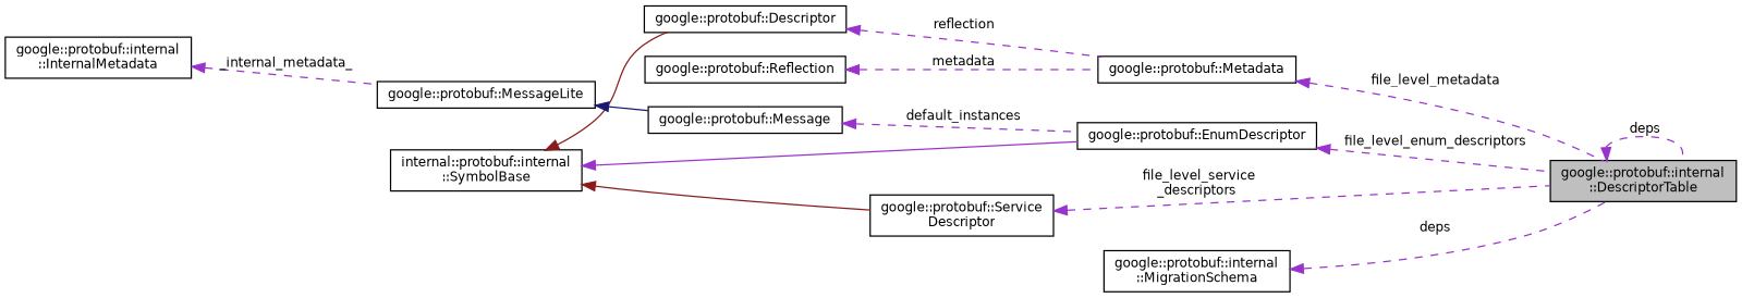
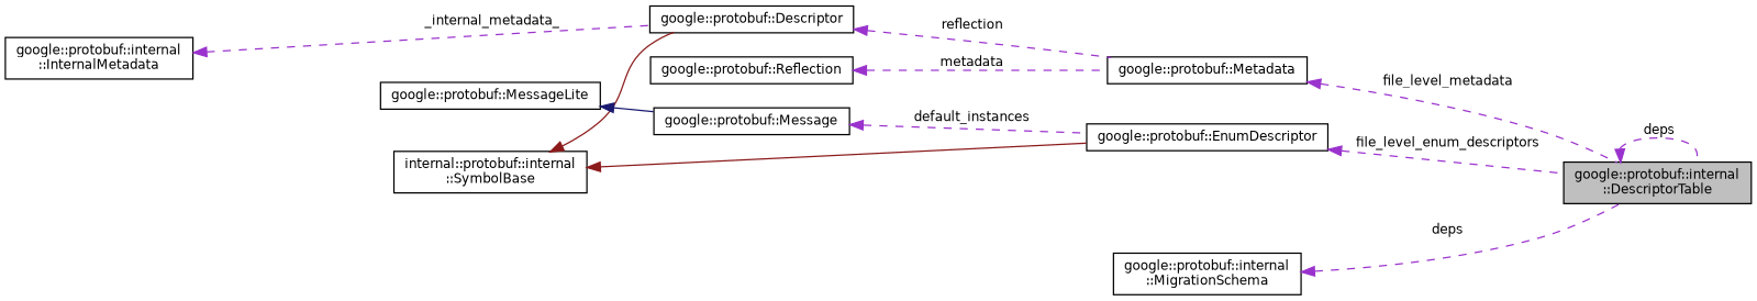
  digraph {
    rankdir=LR
    node [color=black fillcolor=white fontname=Helvetica fontsize=10 shape=record style=filled]
    edge [color=darkorchid3 dir=back fontname=Helvetica fontsize=10 labelfontname=Helvetica labelfontsize=10 style=dashed]
    n1 [fillcolor=grey75 fontcolor=black height=0.2 label="google::protobuf::internal\l::DescriptorTable" width=0.4]
    n2 [height=0.2 label="google::protobuf::Metadata" width=0.4]
    n3 [height=0.2 label="google::protobuf::Descriptor" width=0.4]
    n4 [height=0.2 label="internal::protobuf::internal\l::SymbolBase" width=0.4]
    n5 [height=0.2 label="google::protobuf::EnumDescriptor" width=0.4]
-   n6 [height=0.2 label="google::protobuf::Service\lDescriptor" width=0.4]
    n7 [height=0.2 label="google::protobuf::Reflection" width=0.4]
    n8 [height=0.2 label="google::protobuf::internal\l::MigrationSchema" width=0.4]
    n9 [height=0.2 label="google::protobuf::Message" width=0.4]
    n10 [height=0.2 label="google::protobuf::MessageLite" width=0.4]
    n11 [height=0.2 label="google::protobuf::internal\l::InternalMetadata" width=0.4]
    n1 -> n1 [label=" deps"]
    n2 -> n1 [label=" file_level_metadata"]
    n3 -> n2 [label=" reflection"]
    n4 -> n3 [color=firebrick4 style=solid]
-   n4 -> n5 [style=solid]
-   n4 -> n6 [color=firebrick4 style=solid]
+   n4 -> n5 [color=firebrick4 style=solid]
    n5 -> n1 [label=" file_level_enum_descriptors"]
-   n6 -> n1 [label=" file_level_service\l_descriptors"]
    n7 -> n2 [label=" metadata"]
    n8 -> n1 [label=" deps"]
    n9 -> n5 [label=" default_instances"]
    n10 -> n9 [color=midnightblue style=solid]
-   n11 -> n10 [label=" _internal_metadata_"]
+   n11 -> n3 [label=" _internal_metadata_"]
  }
